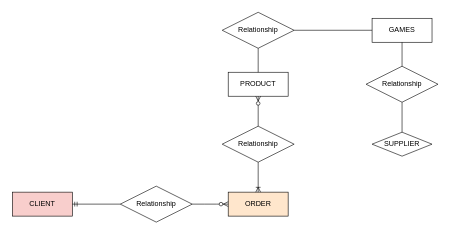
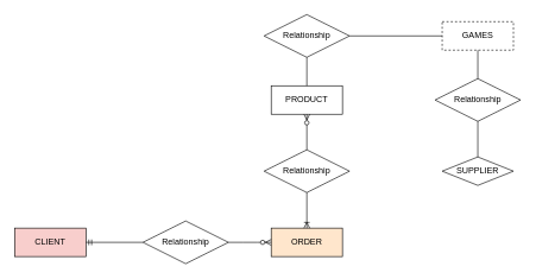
  <mxCell id="0" />
  <mxCell id="1" parent="0" />
  <mxCell id="2" value="CLIENT" style="whiteSpace=wrap;html=1;align=center;fillColor=#f8cecc;" vertex="1" parent="1"><mxGeometry x="20" y="320" width="100" height="40" as="geometry" /></mxCell>
  <mxCell id="3" value="SUPPLIER" style="rhombus;arcSize=10;whiteSpace=wrap;html=1;align=center;" vertex="1" parent="1"><mxGeometry x="620" y="220" width="100" height="40" as="geometry" /></mxCell>
  <mxCell id="4" value="ORDER" style="rounded=0;arcSize=10;whiteSpace=wrap;html=1;align=center;fillColor=#ffe6cc;" vertex="1" parent="1"><mxGeometry x="380" y="320" width="100" height="40" as="geometry" /></mxCell>
  <mxCell id="5" value="PRODUCT&lt;span style=&quot;color: rgba(0 , 0 , 0 , 0) ; font-family: monospace ; font-size: 0px ; white-space: nowrap&quot;&gt;%3CmxGraphModel%3E%3Croot%3E%3CmxCell%20id%3D%220%22%2F%3E%3CmxCell%20id%3D%221%22%20parent%3D%220%22%2F%3E%3CmxCell%20id%3D%222%22%20value%3D%22ORDER%22%20style%3D%22rounded%3D1%3BarcSize%3D10%3BwhiteSpace%3Dwrap%3Bhtml%3D1%3Balign%3Dcenter%3B%22%20vertex%3D%221%22%20parent%3D%221%22%3E%3CmxGeometry%20x%3D%22230%22%20y%3D%22310%22%20width%3D%22100%22%20height%3D%2240%22%20as%3D%22geometry%22%2F%3E%3C%2FmxCell%3E%3C%2Froot%3E%3C%2FmxGraphModel%3E&lt;/span&gt;" style="rounded=0;arcSize=10;whiteSpace=wrap;html=1;align=center;" vertex="1" parent="1"><mxGeometry x="380" y="120" width="100" height="40" as="geometry" /></mxCell>
- <mxCell id="6" value="GAMES" style="rounded=0;arcSize=10;whiteSpace=wrap;html=1;align=center;" vertex="1" parent="1"><mxGeometry x="620" y="30" width="100" height="40" as="geometry" /></mxCell>
+ <mxCell id="6" value="GAMES" style="rounded=0;arcSize=10;whiteSpace=wrap;html=1;align=center;dashed=1;" vertex="1" parent="1"><mxGeometry x="620" y="30" width="100" height="40" as="geometry" /></mxCell>
  <mxCell id="7" value="Relationship" style="shape=rhombus;perimeter=rhombusPerimeter;whiteSpace=wrap;html=1;align=center;rounded=0;" vertex="1" parent="1"><mxGeometry x="200" y="310" width="120" height="60" as="geometry" /></mxCell>
  <mxCell id="8" value="" style="edgeStyle=entityRelationEdgeStyle;fontSize=12;html=1;endArrow=ERzeroToMany;endFill=1;entryX=0;entryY=0.5;entryDx=0;entryDy=0;exitX=1;exitY=0.5;exitDx=0;exitDy=0;" edge="1" parent="1" source="7" target="4"><mxGeometry width="100" height="100" relative="1" as="geometry"><mxPoint x="310" y="560" as="sourcePoint" /><mxPoint x="410" y="460" as="targetPoint" /></mxGeometry></mxCell>
  <mxCell id="9" value="" style="endArrow=none;html=1;rounded=0;exitX=1;exitY=0.5;exitDx=0;exitDy=0;entryX=0;entryY=0.5;entryDx=0;entryDy=0;startArrow=ERmandOne;startFill=0;" edge="1" parent="1" source="2" target="7"><mxGeometry relative="1" as="geometry"><mxPoint x="220" y="510" as="sourcePoint" /><mxPoint x="380" y="510" as="targetPoint" /></mxGeometry></mxCell>
  <mxCell id="10" value="Relationship" style="shape=rhombus;perimeter=rhombusPerimeter;whiteSpace=wrap;html=1;align=center;rounded=0;" vertex="1" parent="1"><mxGeometry x="370" y="210" width="120" height="60" as="geometry" /></mxCell>
  <mxCell id="11" value="Relationship" style="shape=rhombus;perimeter=rhombusPerimeter;whiteSpace=wrap;html=1;align=center;rounded=0;" vertex="1" parent="1"><mxGeometry x="370" y="20" width="120" height="60" as="geometry" /></mxCell>
  <mxCell id="12" value="Relationship" style="shape=rhombus;perimeter=rhombusPerimeter;whiteSpace=wrap;html=1;align=center;rounded=0;" vertex="1" parent="1"><mxGeometry x="610" y="110" width="120" height="60" as="geometry" /></mxCell>
  <mxCell id="13" value="" style="endArrow=ERzeroToMany;html=1;rounded=0;entryX=0.5;entryY=1;entryDx=0;entryDy=0;exitX=0.5;exitY=0;exitDx=0;exitDy=0;endFill=1;" edge="1" parent="1" source="10" target="5"><mxGeometry relative="1" as="geometry"><mxPoint x="320" y="180" as="sourcePoint" /><mxPoint x="480" y="180" as="targetPoint" /></mxGeometry></mxCell>
  <mxCell id="14" value="" style="endArrow=none;html=1;rounded=0;exitX=0.5;exitY=0;exitDx=0;exitDy=0;startArrow=ERoneToMany;startFill=0;" edge="1" parent="1" source="4"><mxGeometry relative="1" as="geometry"><mxPoint x="440" y="220" as="sourcePoint" /><mxPoint x="430" y="270" as="targetPoint" /></mxGeometry></mxCell>
  <mxCell id="15" value="" style="endArrow=none;html=1;rounded=0;entryX=0.5;entryY=1;entryDx=0;entryDy=0;exitX=0.5;exitY=0;exitDx=0;exitDy=0;" edge="1" parent="1" source="5" target="11"><mxGeometry relative="1" as="geometry"><mxPoint x="450" y="230" as="sourcePoint" /><mxPoint x="450" y="180" as="targetPoint" /></mxGeometry></mxCell>
  <mxCell id="16" value="" style="endArrow=none;html=1;rounded=0;entryX=0;entryY=0.5;entryDx=0;entryDy=0;" edge="1" parent="1" source="11" target="6"><mxGeometry relative="1" as="geometry"><mxPoint x="460" y="240" as="sourcePoint" /><mxPoint x="460" y="190" as="targetPoint" /></mxGeometry></mxCell>
  <mxCell id="17" value="" style="endArrow=none;html=1;rounded=0;entryX=0.5;entryY=1;entryDx=0;entryDy=0;exitX=0.5;exitY=0;exitDx=0;exitDy=0;" edge="1" parent="1" source="12" target="6"><mxGeometry relative="1" as="geometry"><mxPoint x="470" y="250" as="sourcePoint" /><mxPoint x="470" y="200" as="targetPoint" /></mxGeometry></mxCell>
  <mxCell id="18" value="" style="endArrow=none;html=1;rounded=0;entryX=0.5;entryY=1;entryDx=0;entryDy=0;exitX=0.5;exitY=0;exitDx=0;exitDy=0;" edge="1" parent="1" source="3" target="12"><mxGeometry relative="1" as="geometry"><mxPoint x="480" y="260" as="sourcePoint" /><mxPoint x="480" y="210" as="targetPoint" /></mxGeometry></mxCell>
